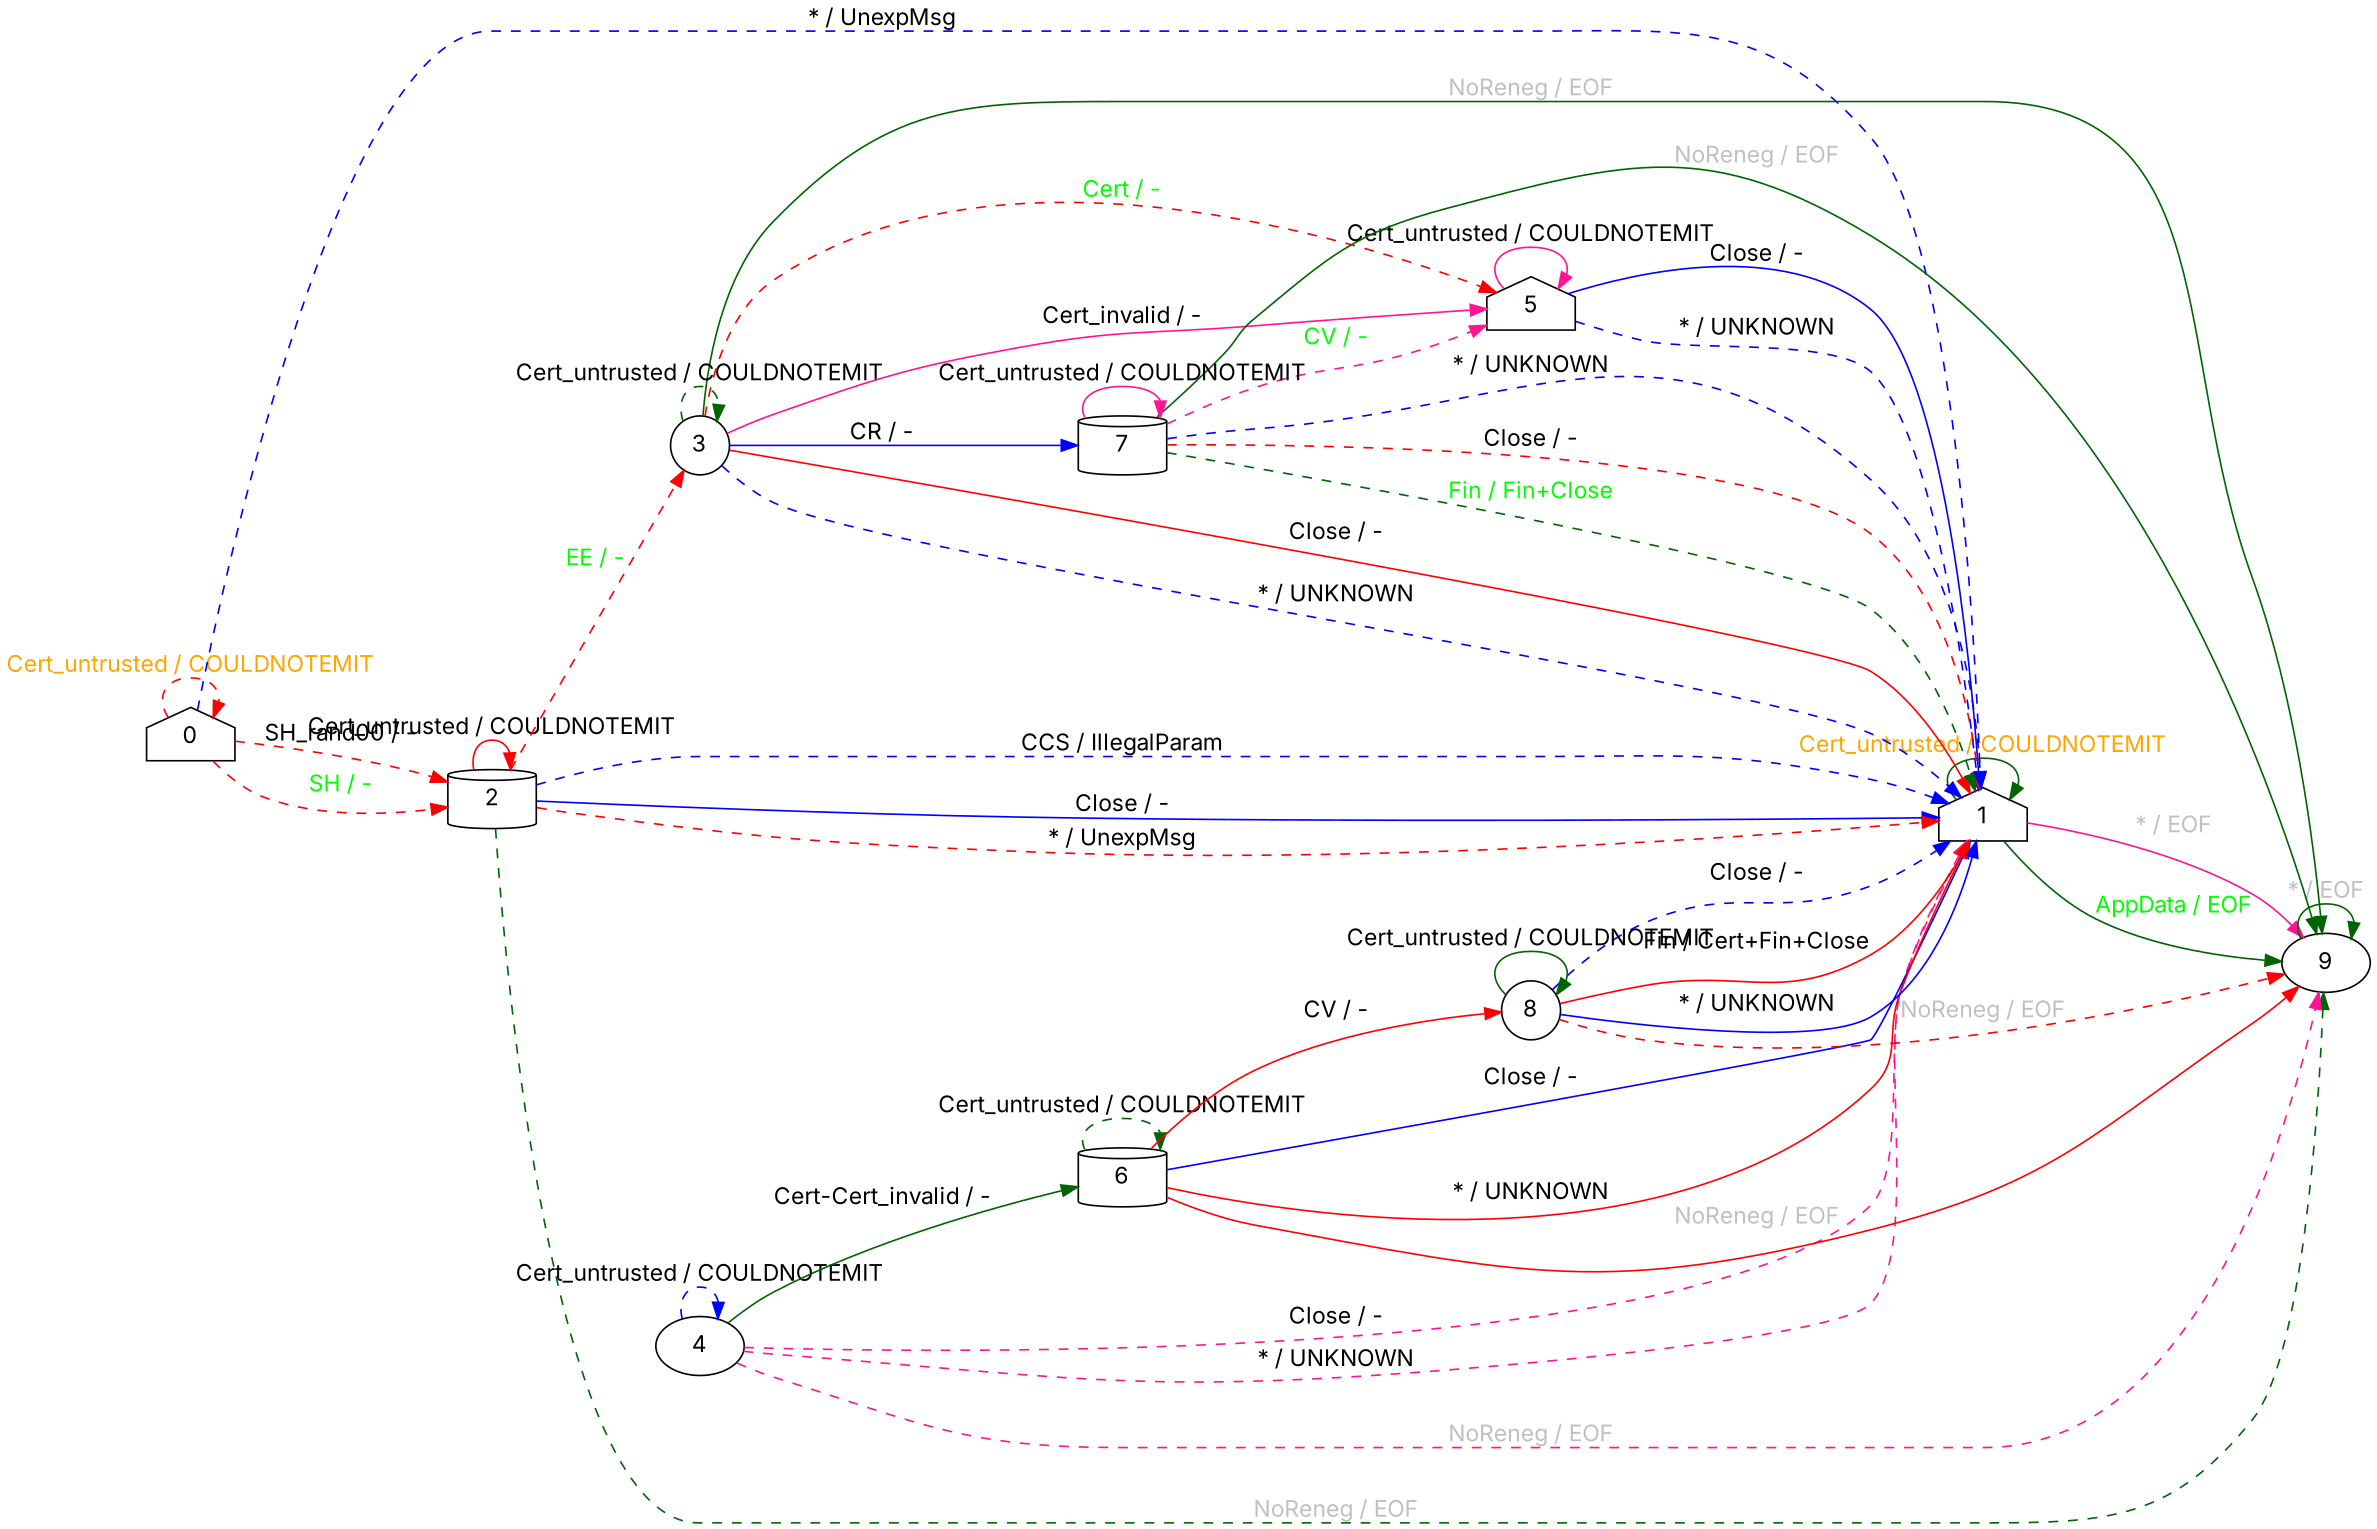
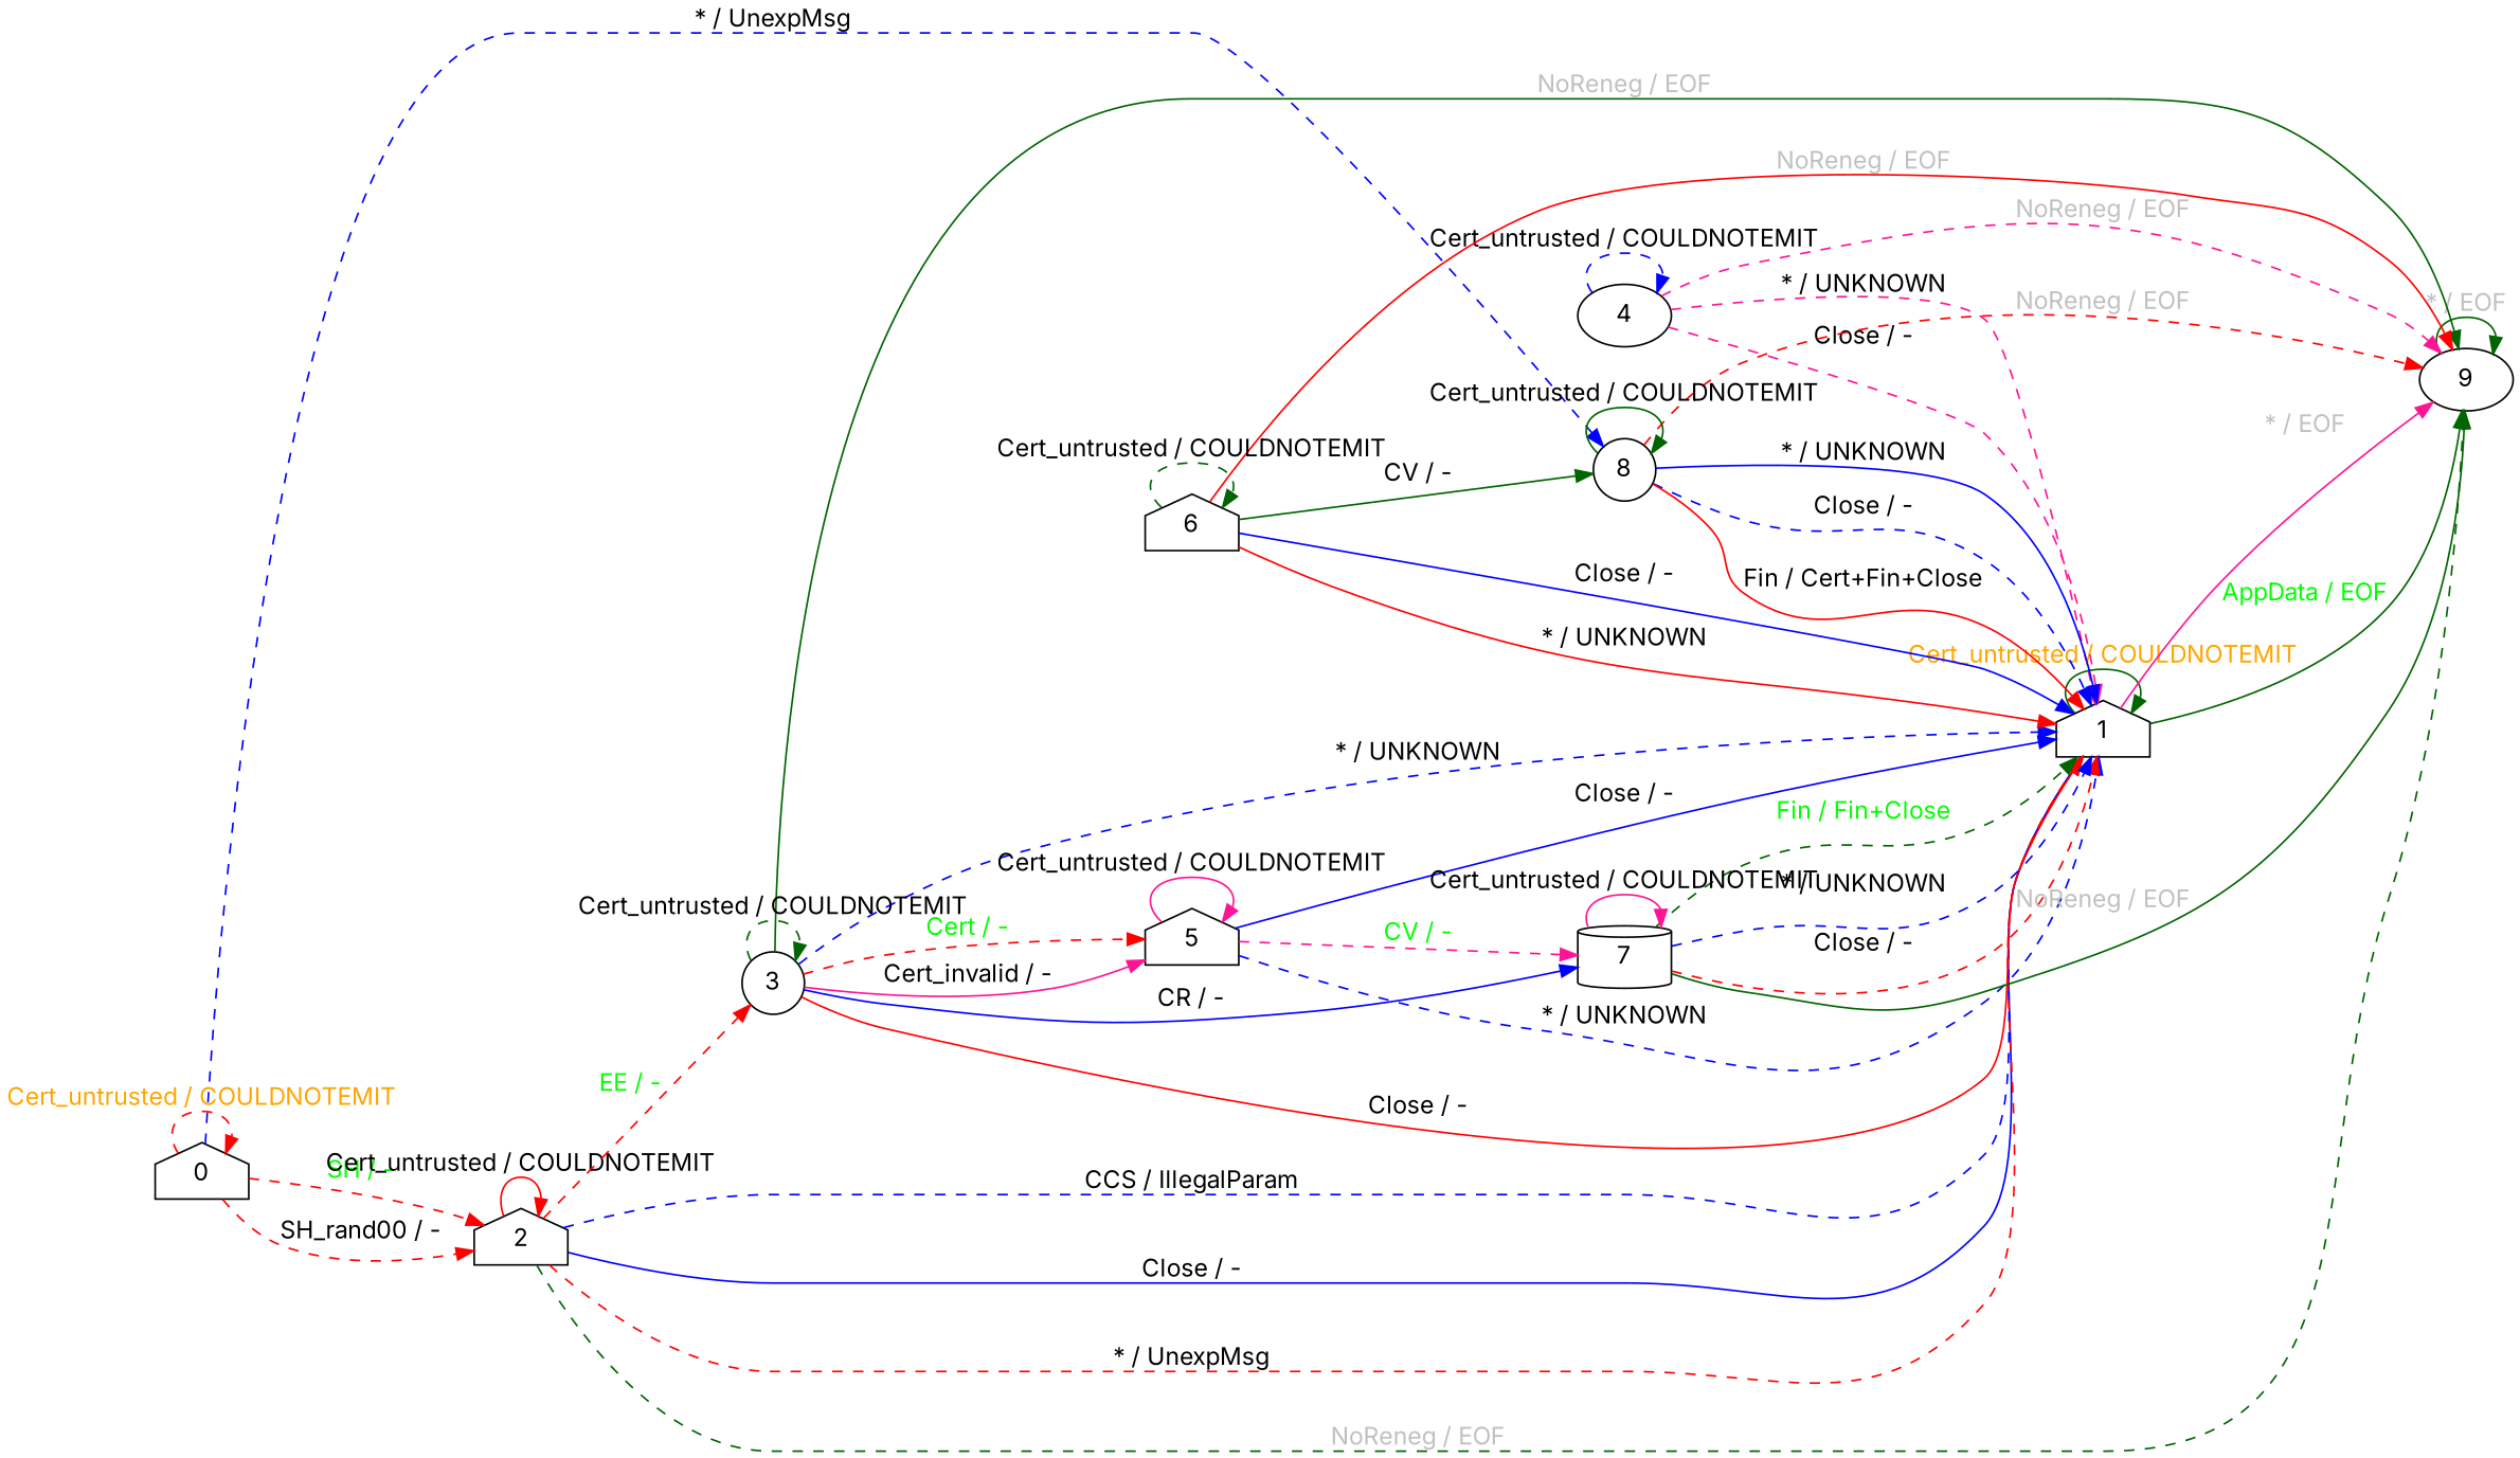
  digraph {
    fontname=Inter
    rankdir=LR
    node [fontname=Inter shape=house]
    edge [color=red fontname=Inter style=dashed]
    n1 [label=0]
    n2 [label=1]
-   n3 [label=2 shape=cylinder]
+   n3 [label=2]
    n4 [label=9 shape=ellipse]
    n5 [label=3 shape=circle]
    n6 [label=5]
    n7 [label=7 shape=cylinder]
    n8 [label=4 shape=ellipse]
-   n9 [label=6 shape=cylinder]
+   n9 [label=6]
    n10 [label=8 shape=circle]
    n1 -> n1 [fontcolor=orange label="Cert_untrusted / COULDNOTEMIT"]
-   n1 -> n2 [color=blue label="* / UnexpMsg"]
+   n1 -> n10 [color=blue label="* / UnexpMsg"]
    n1 -> n3 [fontcolor=green label="SH / -"]
    n1 -> n3 [label="SH_rand00 / -"]
    n2 -> n2 [color=darkgreen fontcolor=orange label="Cert_untrusted / COULDNOTEMIT" style=solid]
    n2 -> n4 [color=darkgreen fontcolor=green label="AppData / EOF" style=solid]
    n2 -> n4 [color=deeppink fontcolor=grey label="* / EOF" style=solid]
    n3 -> n2 [color=blue label="CCS / IllegalParam"]
    n3 -> n2 [color=blue label="Close / -" style=solid]
    n3 -> n2 [label="* / UnexpMsg"]
    n3 -> n3 [label="Cert_untrusted / COULDNOTEMIT" style=solid]
    n3 -> n4 [color=darkgreen fontcolor=grey label="NoReneg / EOF"]
    n3 -> n5 [fontcolor=green label="EE / -"]
    n4 -> n4 [color=darkgreen fontcolor=grey label="* / EOF" style=solid]
    n5 -> n2 [label="Close / -" style=solid]
    n5 -> n2 [color=blue label="* / UNKNOWN"]
    n5 -> n4 [color=darkgreen fontcolor=grey label="NoReneg / EOF" style=solid]
    n5 -> n5 [color=darkgreen label="Cert_untrusted / COULDNOTEMIT"]
    n5 -> n6 [fontcolor=green label="Cert / -"]
    n5 -> n6 [color=deeppink label="Cert_invalid / -" style=solid]
    n5 -> n7 [color=blue label="CR / -" style=solid]
    n6 -> n2 [color=blue label="Close / -" style=solid]
    n6 -> n2 [color=blue label="* / UNKNOWN"]
    n6 -> n6 [color=deeppink label="Cert_untrusted / COULDNOTEMIT" style=solid]
-   n7 -> n6 [color=deeppink fontcolor=green label="CV / -"]
+   n6 -> n7 [color=deeppink fontcolor=green label="CV / -"]
    n7 -> n2 [label="Close / -"]
    n7 -> n2 [color=darkgreen fontcolor=green label="Fin / Fin+Close"]
    n7 -> n2 [color=blue label="* / UNKNOWN"]
    n7 -> n4 [color=darkgreen fontcolor=grey label="NoReneg / EOF" style=solid]
    n7 -> n7 [color=deeppink label="Cert_untrusted / COULDNOTEMIT" style=solid]
    n8 -> n2 [color=deeppink label="Close / -"]
    n8 -> n2 [color=deeppink label="* / UNKNOWN"]
    n8 -> n4 [color=deeppink fontcolor=grey label="NoReneg / EOF"]
    n8 -> n8 [color=blue label="Cert_untrusted / COULDNOTEMIT"]
-   n8 -> n9 [color=darkgreen label="Cert-Cert_invalid / -" style=solid]
    n9 -> n2 [color=blue label="Close / -" style=solid]
    n9 -> n2 [label="* / UNKNOWN" style=solid]
    n9 -> n4 [fontcolor=grey label="NoReneg / EOF" style=solid]
    n9 -> n9 [color=darkgreen label="Cert_untrusted / COULDNOTEMIT"]
-   n9 -> n10 [label="CV / -" style=solid]
+   n9 -> n10 [color=darkgreen label="CV / -" style=solid]
    n10 -> n2 [color=blue label="Close / -"]
    n10 -> n2 [label="Fin / Cert+Fin+Close" style=solid]
    n10 -> n2 [color=blue label="* / UNKNOWN" style=solid]
    n10 -> n4 [fontcolor=grey label="NoReneg / EOF"]
    n10 -> n10 [color=darkgreen label="Cert_untrusted / COULDNOTEMIT" style=solid]
  }
